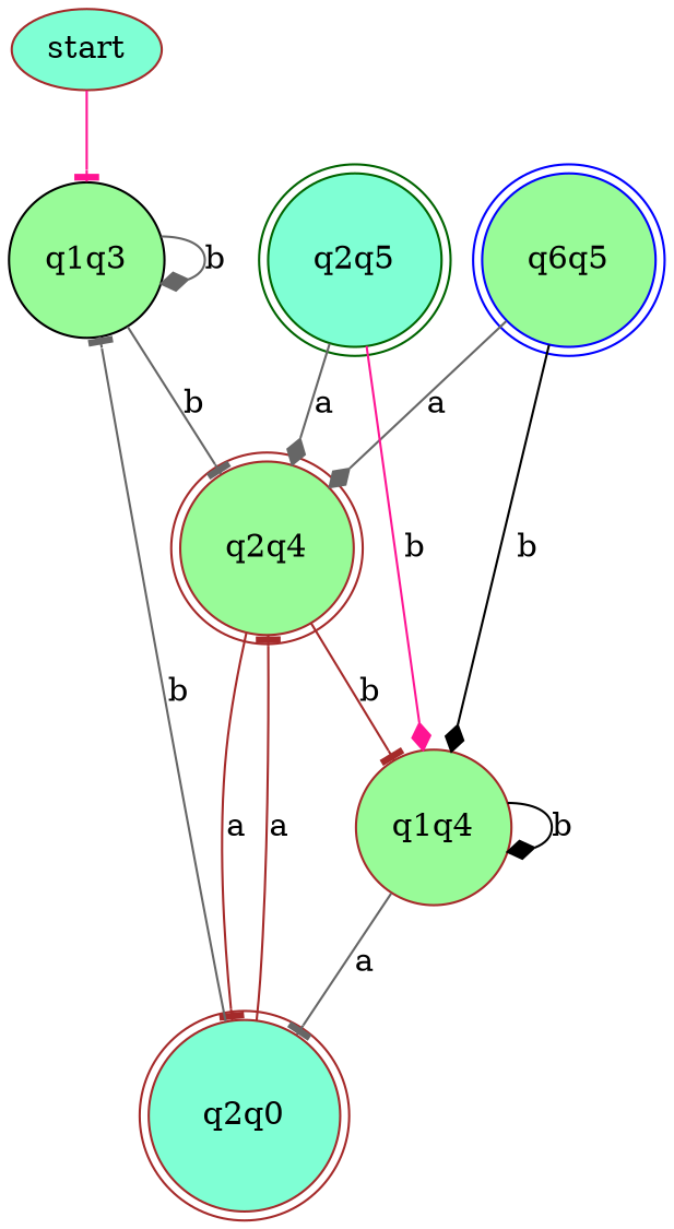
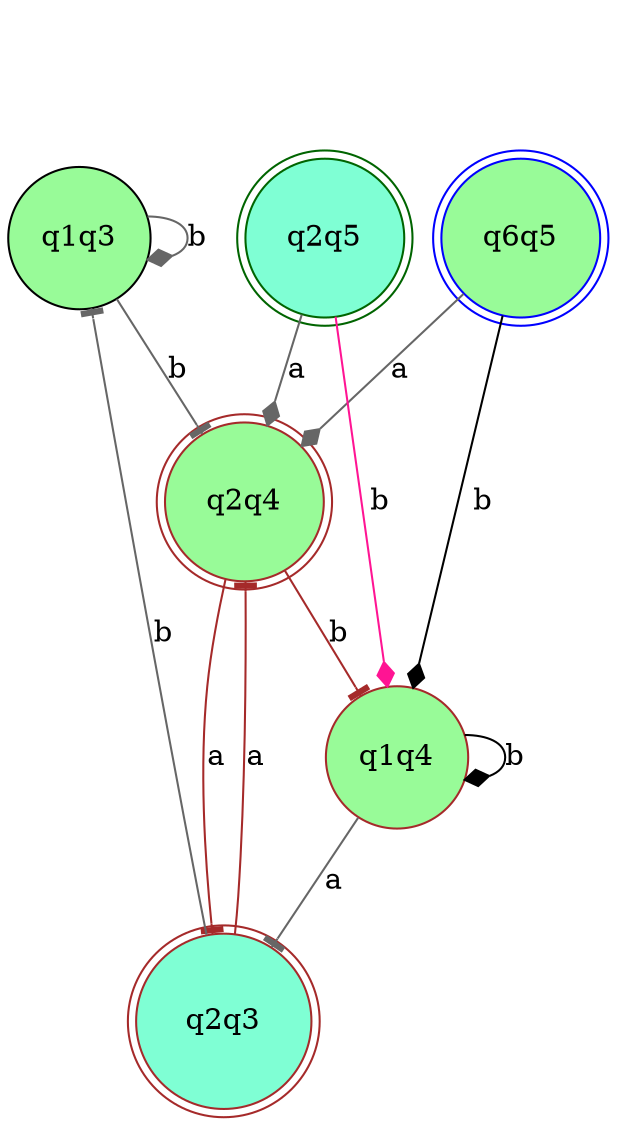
  digraph {
    rankdir=TB
    node [color=brown fillcolor=palegreen style=filled shape=doublecircle]
    edge [arrowhead=tee color=gray40]
-   start [fillcolor=aquamarine shape=""]
    q1q3 [color=black shape=circle]
    q2q4
    q1q4 [shape=circle]
-   q2q3 [fillcolor=aquamarine label=q2q0]
+   q2q3 [fillcolor=aquamarine]
    n6 [color=blue label=q6q5]
    q2q5 [color=darkgreen fillcolor=aquamarine]
-   start -> q1q3 [color=deeppink]
    q1q3 -> q1q3 [arrowhead=diamond label=b]
    q1q3 -> q2q4 [label=b]
    q2q4 -> q1q4 [color=brown label=b]
    q2q4 -> q2q3 [color=brown label=a]
    q1q4 -> q1q4 [arrowhead=diamond color=black label=b]
    q1q4 -> q2q3 [label=a]
    q2q3 -> q1q3 [label=b]
    q2q3 -> q2q4 [color=brown label=a]
    n6 -> q2q4 [arrowhead=diamond label=a]
    n6 -> q1q4 [arrowhead=diamond color=black label=b]
    q2q5 -> q2q4 [arrowhead=diamond label=a]
    q2q5 -> q1q4 [arrowhead=diamond color=deeppink label=b]
  }
